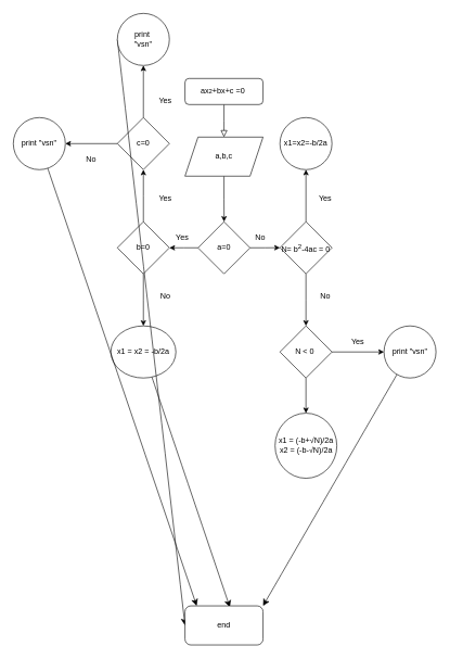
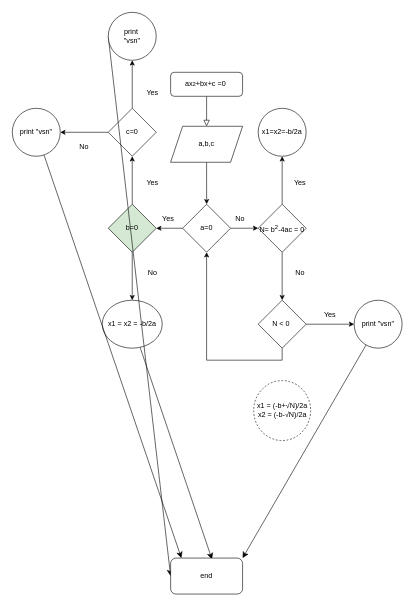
  <mxCell id="0" />
  <mxCell id="1" parent="0" />
  <mxCell id="2" value="" style="rounded=0;html=1;jettySize=auto;orthogonalLoop=1;fontSize=11;endArrow=block;endFill=0;endSize=8;strokeWidth=1;shadow=0;labelBackgroundColor=none;edgeStyle=orthogonalEdgeStyle;" parent="1" source="3" edge="1"><mxGeometry relative="1" as="geometry"><mxPoint x="344" y="210" as="targetPoint" /></mxGeometry></mxCell>
  <mxCell id="3" value="ax&lt;span style=&quot;font-size: 10px;&quot;&gt;2&lt;/span&gt;+bx+c =0&amp;nbsp;" style="rounded=1;whiteSpace=wrap;html=1;fontSize=12;glass=0;strokeWidth=1;shadow=0;" parent="1" vertex="1"><mxGeometry x="284" y="120" width="120" height="40" as="geometry" /></mxCell>
  <mxCell id="4" style="edgeStyle=orthogonalEdgeStyle;rounded=0;orthogonalLoop=1;jettySize=auto;html=1;exitX=0.5;exitY=1;exitDx=0;exitDy=0;" parent="1" source="5" edge="1"><mxGeometry relative="1" as="geometry"><mxPoint x="344.118" y="340" as="targetPoint" /></mxGeometry></mxCell>
  <mxCell id="5" value="a,b,c" style="shape=parallelogram;perimeter=parallelogramPerimeter;whiteSpace=wrap;html=1;fixedSize=1;" parent="1" vertex="1"><mxGeometry x="284" y="210" width="120" height="60" as="geometry" /></mxCell>
  <mxCell id="6" style="edgeStyle=orthogonalEdgeStyle;rounded=0;orthogonalLoop=1;jettySize=auto;html=1;exitX=1;exitY=0.5;exitDx=0;exitDy=0;" parent="1" source="8" edge="1"><mxGeometry relative="1" as="geometry"><mxPoint x="430" y="379.882" as="targetPoint" /></mxGeometry></mxCell>
  <mxCell id="7" style="edgeStyle=orthogonalEdgeStyle;rounded=0;orthogonalLoop=1;jettySize=auto;html=1;" parent="1" source="8" edge="1"><mxGeometry relative="1" as="geometry"><mxPoint x="260" y="380" as="targetPoint" /></mxGeometry></mxCell>
  <mxCell id="8" value="a=0" style="rhombus;whiteSpace=wrap;html=1;" parent="1" vertex="1"><mxGeometry x="304" y="340" width="80" height="80" as="geometry" /></mxCell>
  <mxCell id="9" value="Yes" style="text;html=1;align=center;verticalAlign=middle;whiteSpace=wrap;rounded=0;" parent="1" vertex="1"><mxGeometry x="250" y="350" width="60" height="30" as="geometry" /></mxCell>
  <mxCell id="10" value="No" style="text;html=1;align=center;verticalAlign=middle;whiteSpace=wrap;rounded=0;" parent="1" vertex="1"><mxGeometry x="370" y="350" width="60" height="30" as="geometry" /></mxCell>
  <mxCell id="11" value="" style="edgeStyle=orthogonalEdgeStyle;rounded=0;orthogonalLoop=1;jettySize=auto;html=1;" parent="1" source="13" edge="1"><mxGeometry relative="1" as="geometry"><mxPoint x="220" y="260" as="targetPoint" /></mxGeometry></mxCell>
  <mxCell id="12" value="" style="edgeStyle=orthogonalEdgeStyle;rounded=0;orthogonalLoop=1;jettySize=auto;html=1;" parent="1" source="13" edge="1"><mxGeometry relative="1" as="geometry"><mxPoint x="220" y="500" as="targetPoint" /></mxGeometry></mxCell>
- <mxCell id="13" value="b=0" style="rhombus;whiteSpace=wrap;html=1;" parent="1" vertex="1"><mxGeometry x="180" y="340" width="80" height="80" as="geometry" /></mxCell>
+ <mxCell id="13" value="b=0" style="rhombus;whiteSpace=wrap;html=1;fillColor=#d5e8d4;" parent="1" vertex="1"><mxGeometry x="180" y="340" width="80" height="80" as="geometry" /></mxCell>
  <mxCell id="14" value="" style="edgeStyle=orthogonalEdgeStyle;rounded=0;orthogonalLoop=1;jettySize=auto;html=1;" parent="1" source="16" target="31" edge="1"><mxGeometry relative="1" as="geometry" /></mxCell>
  <mxCell id="15" value="" style="edgeStyle=orthogonalEdgeStyle;rounded=0;orthogonalLoop=1;jettySize=auto;html=1;" parent="1" source="16" edge="1"><mxGeometry relative="1" as="geometry"><mxPoint x="470" y="500" as="targetPoint" /></mxGeometry></mxCell>
  <mxCell id="16" value="N= b&lt;sup&gt;2&lt;/sup&gt;-4ac = 0" style="rhombus;whiteSpace=wrap;html=1;" parent="1" vertex="1"><mxGeometry x="430" y="340" width="80" height="80" as="geometry" /></mxCell>
  <mxCell id="17" style="edgeStyle=none;curved=1;rounded=0;orthogonalLoop=1;jettySize=auto;html=1;fontSize=12;startSize=8;endSize=8;entryX=0.575;entryY=0.033;entryDx=0;entryDy=0;entryPerimeter=0;" edge="1" parent="1" source="18" target="40"><mxGeometry relative="1" as="geometry"><mxPoint x="370" y="910" as="targetPoint" /></mxGeometry></mxCell>
  <mxCell id="18" value="x1 = x2 = -b/2a" style="ellipse;whiteSpace=wrap;html=1;" parent="1" vertex="1"><mxGeometry x="170" y="500" width="100" height="80" as="geometry" /></mxCell>
- <mxCell id="19" value="&lt;div&gt;x1 = (-b+√N)/2a&lt;/div&gt;&lt;div&gt;x2 = (-b-√N)/2a&lt;/div&gt;" style="ellipse;whiteSpace=wrap;html=1;" parent="1" vertex="1"><mxGeometry x="422.5" y="634" width="95" height="100" as="geometry" /></mxCell>
+ <mxCell id="19" value="&lt;div&gt;x1 = (-b+√N)/2a&lt;/div&gt;&lt;div&gt;x2 = (-b-√N)/2a&lt;/div&gt;" style="ellipse;whiteSpace=wrap;html=1;dashed=1;" parent="1" vertex="1"><mxGeometry x="422.5" y="634" width="95" height="100" as="geometry" /></mxCell>
  <mxCell id="20" value="Yes" style="text;html=1;align=center;verticalAlign=middle;whiteSpace=wrap;rounded=0;" parent="1" vertex="1"><mxGeometry x="224" y="290" width="60" height="30" as="geometry" /></mxCell>
  <mxCell id="21" value="No" style="text;html=1;align=center;verticalAlign=middle;whiteSpace=wrap;rounded=0;" parent="1" vertex="1"><mxGeometry x="224" y="440" width="60" height="30" as="geometry" /></mxCell>
  <mxCell id="22" value="" style="edgeStyle=orthogonalEdgeStyle;rounded=0;orthogonalLoop=1;jettySize=auto;html=1;" parent="1" source="24" target="26" edge="1"><mxGeometry relative="1" as="geometry" /></mxCell>
  <mxCell id="23" value="" style="edgeStyle=orthogonalEdgeStyle;rounded=0;orthogonalLoop=1;jettySize=auto;html=1;" parent="1" source="24" target="29" edge="1"><mxGeometry relative="1" as="geometry" /></mxCell>
  <mxCell id="24" value="c=0" style="rhombus;whiteSpace=wrap;html=1;" parent="1" vertex="1"><mxGeometry x="180" y="180" width="80" height="80" as="geometry" /></mxCell>
  <mxCell id="25" style="edgeStyle=none;curved=1;rounded=0;orthogonalLoop=1;jettySize=auto;html=1;exitX=0;exitY=0.5;exitDx=0;exitDy=0;fontSize=12;startSize=8;endSize=8;entryX=0;entryY=0.5;entryDx=0;entryDy=0;" edge="1" parent="1" source="26" target="40"><mxGeometry relative="1" as="geometry"><mxPoint x="250" y="930" as="targetPoint" /></mxGeometry></mxCell>
  <mxCell id="26" value="print&amp;nbsp;&lt;br&gt;&quot;vsn&quot;" style="ellipse;whiteSpace=wrap;html=1;" parent="1" vertex="1"><mxGeometry x="180" y="20" width="80" height="80" as="geometry" /></mxCell>
  <mxCell id="27" value="Yes" style="text;html=1;align=center;verticalAlign=middle;whiteSpace=wrap;rounded=0;" parent="1" vertex="1"><mxGeometry x="224" y="140" width="60" height="30" as="geometry" /></mxCell>
  <mxCell id="28" style="edgeStyle=none;curved=1;rounded=0;orthogonalLoop=1;jettySize=auto;html=1;fontSize=12;startSize=8;endSize=8;entryX=0.15;entryY=0;entryDx=0;entryDy=0;entryPerimeter=0;" edge="1" parent="1" source="29" target="40"><mxGeometry relative="1" as="geometry"><mxPoint x="290" y="920" as="targetPoint" /></mxGeometry></mxCell>
  <mxCell id="29" value="print &quot;vsn&quot;" style="ellipse;whiteSpace=wrap;html=1;" parent="1" vertex="1"><mxGeometry x="20" y="180" width="80" height="80" as="geometry" /></mxCell>
  <mxCell id="30" value="No" style="text;html=1;align=center;verticalAlign=middle;whiteSpace=wrap;rounded=0;" parent="1" vertex="1"><mxGeometry x="110" y="230" width="60" height="30" as="geometry" /></mxCell>
  <mxCell id="31" value="x1=x2=-b/2a" style="ellipse;whiteSpace=wrap;html=1;" parent="1" vertex="1"><mxGeometry x="430" y="180" width="80" height="80" as="geometry" /></mxCell>
  <mxCell id="32" value="Yes" style="text;html=1;align=center;verticalAlign=middle;whiteSpace=wrap;rounded=0;" parent="1" vertex="1"><mxGeometry x="470" y="290" width="60" height="30" as="geometry" /></mxCell>
  <mxCell id="33" value="No" style="text;html=1;align=center;verticalAlign=middle;whiteSpace=wrap;rounded=0;" parent="1" vertex="1"><mxGeometry x="470" y="440" width="60" height="30" as="geometry" /></mxCell>
  <mxCell id="34" value="" style="edgeStyle=orthogonalEdgeStyle;rounded=0;orthogonalLoop=1;jettySize=auto;html=1;" parent="1" source="36" target="38" edge="1"><mxGeometry relative="1" as="geometry" /></mxCell>
- <mxCell id="35" style="edgeStyle=orthogonalEdgeStyle;rounded=0;orthogonalLoop=1;jettySize=auto;html=1;exitX=0.5;exitY=1;exitDx=0;exitDy=0;entryX=0.5;entryY=0;entryDx=0;entryDy=0;" parent="1" source="36" target="19" edge="1"><mxGeometry relative="1" as="geometry" /></mxCell>
+ <mxCell id="35" style="edgeStyle=orthogonalEdgeStyle;rounded=0;orthogonalLoop=1;jettySize=auto;html=1;exitX=0.5;exitY=1;exitDx=0;exitDy=0;" parent="1" source="36" target="8" edge="1"><mxGeometry relative="1" as="geometry" /></mxCell>
  <mxCell id="36" value="N &amp;lt; 0&amp;nbsp;" style="rhombus;whiteSpace=wrap;html=1;" parent="1" vertex="1"><mxGeometry x="430" y="500" width="80" height="80" as="geometry" /></mxCell>
  <mxCell id="37" style="edgeStyle=none;curved=1;rounded=0;orthogonalLoop=1;jettySize=auto;html=1;fontSize=12;startSize=8;endSize=8;entryX=1;entryY=0;entryDx=0;entryDy=0;" edge="1" parent="1" source="38" target="40"><mxGeometry relative="1" as="geometry"><mxPoint x="400" y="910" as="targetPoint" /></mxGeometry></mxCell>
  <mxCell id="38" value="print &quot;vsn&quot;" style="ellipse;whiteSpace=wrap;html=1;" parent="1" vertex="1"><mxGeometry x="590" y="500" width="80" height="80" as="geometry" /></mxCell>
  <mxCell id="39" value="Yes" style="text;html=1;align=center;verticalAlign=middle;whiteSpace=wrap;rounded=0;" parent="1" vertex="1"><mxGeometry x="520" y="510" width="60" height="30" as="geometry" /></mxCell>
  <mxCell id="40" value="end" style="rounded=1;whiteSpace=wrap;html=1;" vertex="1" parent="1"><mxGeometry x="284" y="930" width="120" height="60" as="geometry" /></mxCell>
